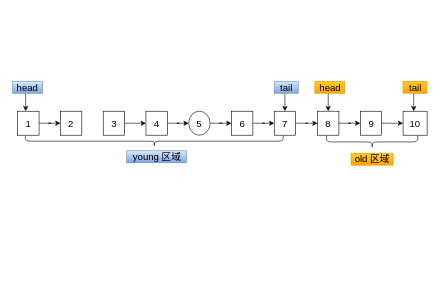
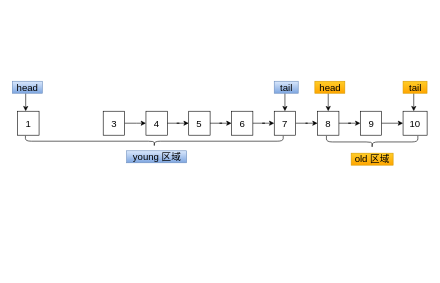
  <mxCell id="0" />
  <mxCell id="1" parent="0" />
  <mxCell id="2" value="1" style="rounded=0;whiteSpace=wrap;html=1;fontSize=16;" vertex="1" parent="1"><mxGeometry x="28.998" y="185" width="35.666" height="40" as="geometry" /></mxCell>
  <mxCell id="3" value="" style="endArrow=classic;html=1;rounded=0;entryX=0;entryY=0;entryDx=0;entryDy=0;fontSize=16;" edge="1" parent="1"><mxGeometry width="50" height="50" relative="1" as="geometry"><mxPoint x="42.372" y="155" as="sourcePoint" /><mxPoint x="42.372" y="185" as="targetPoint" /></mxGeometry></mxCell>
  <mxCell id="4" value="head" style="text;html=1;align=center;verticalAlign=middle;resizable=0;points=[];autosize=1;strokeColor=#6c8ebf;fillColor=#dae8fc;fontSize=16;gradientColor=#7ea6e0;" vertex="1" parent="1"><mxGeometry x="20.081" y="135" width="50" height="20" as="geometry" /></mxCell>
- <mxCell id="5" value="2" style="rounded=0;whiteSpace=wrap;html=1;fontSize=16;" vertex="1" parent="1"><mxGeometry x="100.33" y="185" width="35.666" height="40" as="geometry" /></mxCell>
- <mxCell id="6" style="edgeStyle=orthogonalEdgeStyle;rounded=0;orthogonalLoop=1;jettySize=auto;html=1;entryX=0;entryY=0.5;entryDx=0;entryDy=0;fontSize=16;" edge="1" parent="1" source="2" target="5"><mxGeometry relative="1" as="geometry" /></mxCell>
  <mxCell id="7" value="" style="shape=curlyBracket;whiteSpace=wrap;html=1;rounded=1;flipH=1;fontSize=16;rotation=90;" vertex="1" parent="1"><mxGeometry x="247.99" y="20" width="17.83" height="430" as="geometry" /></mxCell>
  <mxCell id="8" value="young 区域" style="text;html=1;align=center;verticalAlign=middle;resizable=0;points=[];autosize=1;strokeColor=#6c8ebf;fillColor=#dae8fc;fontSize=16;gradientColor=#7ea6e0;" vertex="1" parent="1"><mxGeometry x="210.827" y="251" width="100" height="20" as="geometry" /></mxCell>
  <mxCell id="9" value="old 区域" style="text;html=1;align=center;verticalAlign=middle;resizable=0;points=[];autosize=1;strokeColor=#d79b00;fillColor=#ffcd28;fontSize=16;gradientColor=#ffa500;" vertex="1" parent="1"><mxGeometry x="585.297" y="255" width="70" height="20" as="geometry" /></mxCell>
  <mxCell id="10" style="edgeStyle=orthogonalEdgeStyle;rounded=0;orthogonalLoop=1;jettySize=auto;html=1;entryX=0;entryY=0.5;entryDx=0;entryDy=0;fontSize=16;" edge="1" parent="1" source="11"><mxGeometry relative="1" as="geometry"><mxPoint x="242.993" y="205" as="targetPoint" /></mxGeometry></mxCell>
  <mxCell id="11" value="3" style="rounded=0;whiteSpace=wrap;html=1;fontSize=16;" vertex="1" parent="1"><mxGeometry x="171.661" y="185" width="35.666" height="40" as="geometry" /></mxCell>
  <mxCell id="12" value="8" style="rounded=0;whiteSpace=wrap;html=1;fontSize=16;" vertex="1" parent="1"><mxGeometry x="529.212" y="185" width="35.666" height="40" as="geometry" /></mxCell>
  <mxCell id="13" value="" style="endArrow=classic;html=1;rounded=0;entryX=0;entryY=0;entryDx=0;entryDy=0;fontSize=16;" edge="1" parent="1"><mxGeometry width="50" height="50" relative="1" as="geometry"><mxPoint x="474.822" y="155" as="sourcePoint" /><mxPoint x="474.822" y="185" as="targetPoint" /></mxGeometry></mxCell>
  <mxCell id="14" value="tail" style="text;html=1;align=center;verticalAlign=middle;resizable=0;points=[];autosize=1;strokeColor=#6c8ebf;fillColor=#dae8fc;fontSize=16;gradientColor=#7ea6e0;" vertex="1" parent="1"><mxGeometry x="456.989" y="135" width="40" height="20" as="geometry" /></mxCell>
  <mxCell id="15" value="9" style="rounded=0;whiteSpace=wrap;html=1;fontSize=16;" vertex="1" parent="1"><mxGeometry x="600.544" y="185" width="35.666" height="40" as="geometry" /></mxCell>
  <mxCell id="16" style="edgeStyle=orthogonalEdgeStyle;rounded=0;orthogonalLoop=1;jettySize=auto;html=1;entryX=0;entryY=0.5;entryDx=0;entryDy=0;fontSize=16;" edge="1" parent="1" source="12" target="15"><mxGeometry relative="1" as="geometry" /></mxCell>
  <mxCell id="17" style="edgeStyle=orthogonalEdgeStyle;rounded=0;orthogonalLoop=1;jettySize=auto;html=1;entryX=0;entryY=0.5;entryDx=0;entryDy=0;fontSize=16;" edge="1" parent="1" target="18"><mxGeometry relative="1" as="geometry"><mxPoint x="636.21" y="205" as="sourcePoint" /></mxGeometry></mxCell>
  <mxCell id="18" value="10" style="rounded=0;whiteSpace=wrap;html=1;fontSize=16;" vertex="1" parent="1"><mxGeometry x="671.876" y="185" width="40.124" height="40" as="geometry" /></mxCell>
  <mxCell id="19" value="" style="endArrow=classic;html=1;rounded=0;entryX=0;entryY=0;entryDx=0;entryDy=0;fontSize=16;" edge="1" parent="1"><mxGeometry width="50" height="50" relative="1" as="geometry"><mxPoint x="547.045" y="155" as="sourcePoint" /><mxPoint x="547.045" y="185" as="targetPoint" /></mxGeometry></mxCell>
  <mxCell id="20" value="head" style="text;html=1;align=center;verticalAlign=middle;resizable=0;points=[];autosize=1;strokeColor=#d79b00;fillColor=#ffcd28;fontSize=16;gradientColor=#ffa500;" vertex="1" parent="1"><mxGeometry x="524.754" y="135" width="50" height="20" as="geometry" /></mxCell>
  <mxCell id="21" value="" style="shape=curlyBracket;whiteSpace=wrap;html=1;rounded=1;flipH=1;fontSize=16;rotation=90;" vertex="1" parent="1"><mxGeometry x="610.27" y="160" width="20.06" height="152.5" as="geometry" /></mxCell>
  <mxCell id="22" value="" style="endArrow=classic;html=1;rounded=0;entryX=0;entryY=0;entryDx=0;entryDy=0;fontSize=16;" edge="1" parent="1"><mxGeometry width="50" height="50" relative="1" as="geometry"><mxPoint x="689.709" y="155" as="sourcePoint" /><mxPoint x="689.709" y="185" as="targetPoint" /></mxGeometry></mxCell>
  <mxCell id="23" value="tail" style="text;html=1;align=center;verticalAlign=middle;resizable=0;points=[];autosize=1;strokeColor=#d79b00;fillColor=#ffcd28;fontSize=16;gradientColor=#ffa500;" vertex="1" parent="1"><mxGeometry x="671.876" y="135" width="40" height="20" as="geometry" /></mxCell>
  <mxCell id="24" value="4" style="rounded=0;whiteSpace=wrap;html=1;fontSize=16;" vertex="1" parent="1"><mxGeometry x="242.993" y="185" width="35.666" height="40" as="geometry" /></mxCell>
- <mxCell id="25" value="5" style="ellipse;whiteSpace=wrap;html=1;fontSize=16;" vertex="1" parent="1"><mxGeometry x="314.325" y="185" width="35.666" height="40" as="geometry" /></mxCell>
+ <mxCell id="25" value="5" style="rounded=0;whiteSpace=wrap;html=1;fontSize=16;" vertex="1" parent="1"><mxGeometry x="314.325" y="185" width="35.666" height="40" as="geometry" /></mxCell>
  <mxCell id="26" style="edgeStyle=orthogonalEdgeStyle;rounded=0;orthogonalLoop=1;jettySize=auto;html=1;entryX=0;entryY=0.5;entryDx=0;entryDy=0;" edge="1" parent="1" source="24" target="25"><mxGeometry relative="1" as="geometry" /></mxCell>
  <mxCell id="27" value="6" style="rounded=0;whiteSpace=wrap;html=1;fontSize=16;" vertex="1" parent="1"><mxGeometry x="385.657" y="185" width="35.666" height="40" as="geometry" /></mxCell>
  <mxCell id="28" style="edgeStyle=orthogonalEdgeStyle;rounded=0;orthogonalLoop=1;jettySize=auto;html=1;" edge="1" parent="1" source="25" target="27"><mxGeometry relative="1" as="geometry" /></mxCell>
  <mxCell id="29" style="edgeStyle=orthogonalEdgeStyle;rounded=0;orthogonalLoop=1;jettySize=auto;html=1;entryX=0;entryY=0.5;entryDx=0;entryDy=0;" edge="1" parent="1" source="30" target="12"><mxGeometry relative="1" as="geometry" /></mxCell>
  <mxCell id="30" value="7" style="rounded=0;whiteSpace=wrap;html=1;fontSize=16;" vertex="1" parent="1"><mxGeometry x="456.989" y="185" width="35.666" height="40" as="geometry" /></mxCell>
  <mxCell id="31" style="edgeStyle=orthogonalEdgeStyle;rounded=0;orthogonalLoop=1;jettySize=auto;html=1;" edge="1" parent="1" source="27" target="30"><mxGeometry relative="1" as="geometry" /></mxCell>
